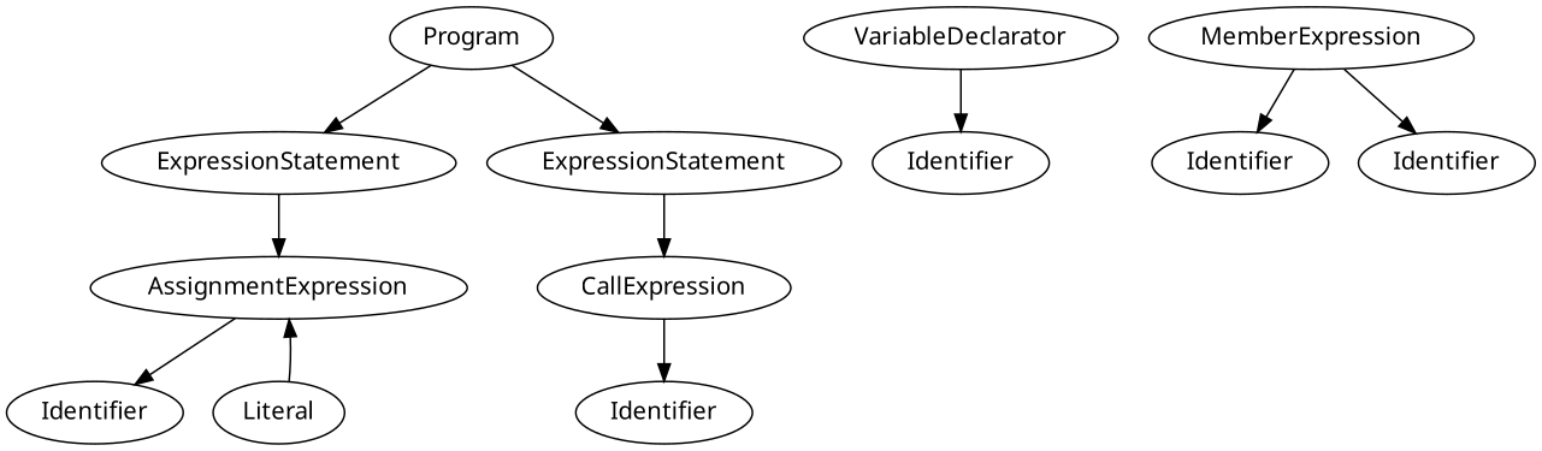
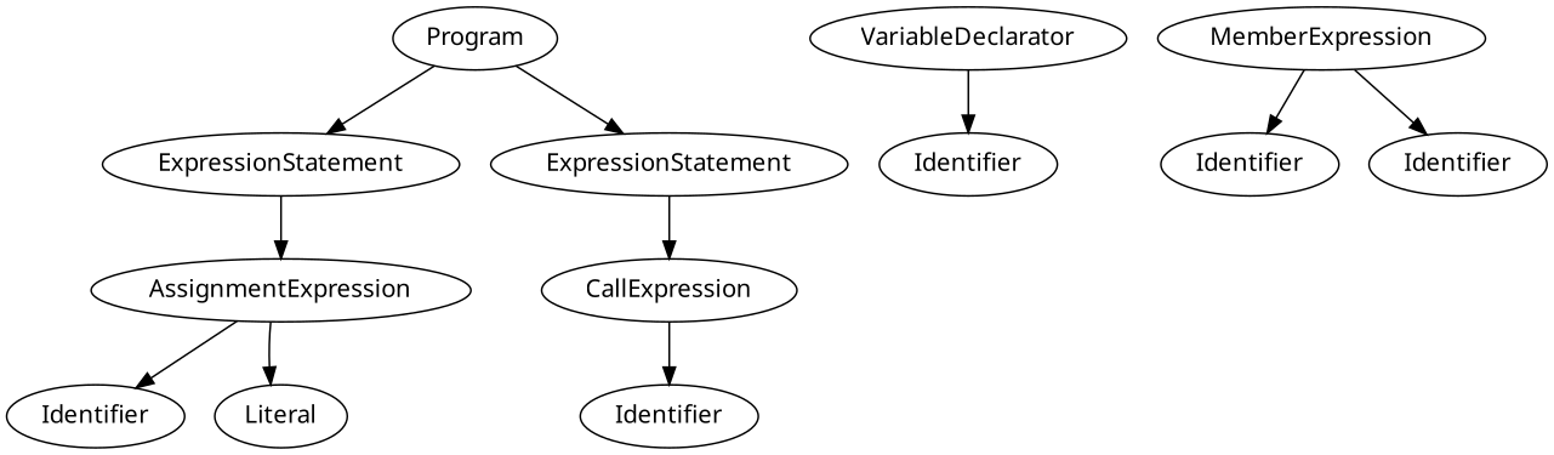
  digraph {
    fontname="Noto Sans"
    node [fontname="Noto Sans"]
    edge [fontname="Noto Sans"]
    n1 [label=Program]
    n2 [label=ExpressionStatement]
    n3 [label=ExpressionStatement]
    n4 [label=AssignmentExpression]
    n5 [label=CallExpression]
    n6 [label=VariableDeclarator]
    n7 [label=Identifier]
    n8 [label=Identifier]
    n9 [label=Literal]
    n10 [label=Identifier]
    n11 [label=MemberExpression]
    n12 [label=Identifier]
    n13 [label=Identifier]
    n1 -> n2
    n1 -> n3
    n2 -> n4
    n3 -> n5
    n4 -> n8
-   n9 -> n4
+   n4 -> n9
    n5 -> n10
    n6 -> n7
    n11 -> n12
    n11 -> n13
  }
